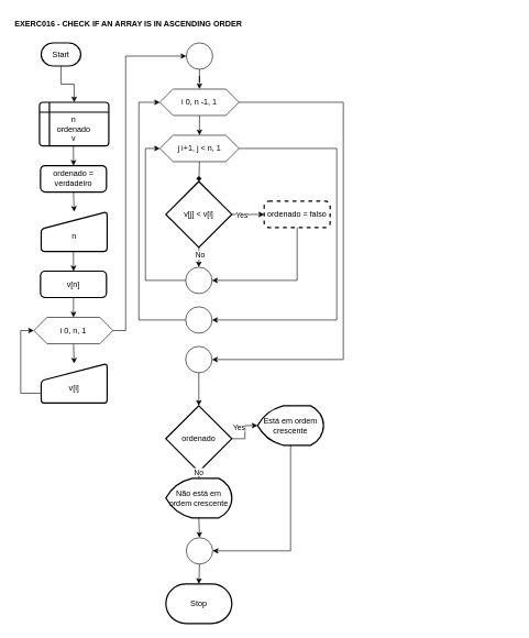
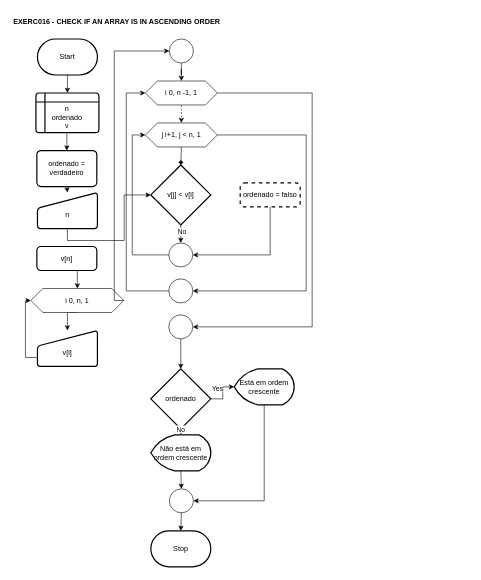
  <mxCell id="0" />
  <mxCell id="1" parent="0" />
  <mxCell id="2" value="EXERC016&lt;span style=&quot;background-color: transparent; color: light-dark(rgb(0, 0, 0), rgb(255, 255, 255));&quot;&gt;&amp;nbsp;-&amp;nbsp;&lt;/span&gt;CHECK IF AN ARRAY IS IN ASCENDING ORDER" style="text;html=1;align=left;verticalAlign=middle;whiteSpace=wrap;rounded=0;fontStyle=1" parent="1" vertex="1"><mxGeometry x="20" y="20" width="760" height="30" as="geometry" /></mxCell>
  <mxCell id="3" style="edgeStyle=orthogonalEdgeStyle;rounded=0;orthogonalLoop=1;jettySize=auto;html=1;exitX=0.5;exitY=1;exitDx=0;exitDy=0;exitPerimeter=0;entryX=0.5;entryY=0;entryDx=0;entryDy=0;" parent="1" source="4" target="6" edge="1"><mxGeometry relative="1" as="geometry" /></mxCell>
- <mxCell id="4" value="Start" style="strokeWidth=2;html=1;shape=mxgraph.flowchart.terminator;whiteSpace=wrap;" parent="1" vertex="1"><mxGeometry x="61.94" y="64" width="60" height="35" as="geometry" /></mxCell>
+ <mxCell id="4" value="Start" style="strokeWidth=2;html=1;shape=mxgraph.flowchart.terminator;whiteSpace=wrap;" parent="1" vertex="1"><mxGeometry x="61.94" y="64" width="100" height="60" as="geometry" /></mxCell>
  <mxCell id="5" style="edgeStyle=orthogonalEdgeStyle;rounded=0;orthogonalLoop=1;jettySize=auto;html=1;exitX=0.5;exitY=1;exitDx=0;exitDy=0;entryX=0.5;entryY=0;entryDx=0;entryDy=0;" parent="1" source="6" target="7" edge="1"><mxGeometry relative="1" as="geometry" /></mxCell>
  <mxCell id="6" value="&lt;div&gt;&lt;br&gt;&lt;/div&gt;n&lt;div&gt;ordenado&lt;/div&gt;&lt;div&gt;v&lt;/div&gt;" style="shape=internalStorage;whiteSpace=wrap;html=1;dx=15;dy=15;rounded=1;arcSize=8;strokeWidth=2;" parent="1" vertex="1"><mxGeometry x="59.44" y="154" width="105" height="66" as="geometry" /></mxCell>
- <mxCell id="7" value="ordenado = verdadeiro" style="rounded=1;whiteSpace=wrap;html=1;absoluteArcSize=1;arcSize=14;strokeWidth=2;" parent="1" vertex="1"><mxGeometry x="60.94" y="250" width="100" height="40" as="geometry" /></mxCell>
+ <mxCell id="7" value="ordenado = verdadeiro" style="rounded=1;whiteSpace=wrap;html=1;absoluteArcSize=1;arcSize=14;strokeWidth=2;" parent="1" vertex="1"><mxGeometry x="60.94" y="250" width="100" height="60" as="geometry" /></mxCell>
  <mxCell id="8" value="" style="edgeStyle=orthogonalEdgeStyle;rounded=0;orthogonalLoop=1;jettySize=auto;html=1;exitX=0.5;exitY=1;exitDx=0;exitDy=0;entryX=0.5;entryY=0;entryDx=0;entryDy=0;" edge="1" parent="1" source="7" target="9"><mxGeometry relative="1" as="geometry"><mxPoint x="112" y="280" as="sourcePoint" /><mxPoint x="112" y="780" as="targetPoint" /></mxGeometry></mxCell>
  <mxCell id="9" value="&lt;br&gt;&lt;div&gt;n&lt;/div&gt;" style="html=1;strokeWidth=2;shape=manualInput;whiteSpace=wrap;rounded=1;size=26;arcSize=11;" vertex="1" parent="1"><mxGeometry x="61.94" y="320" width="100" height="60" as="geometry" /></mxCell>
- <mxCell id="10" value="" style="edgeStyle=orthogonalEdgeStyle;rounded=0;orthogonalLoop=1;jettySize=auto;html=1;exitX=0.5;exitY=1;exitDx=0;exitDy=0;entryX=0.5;entryY=0;entryDx=0;entryDy=0;" edge="1" parent="1" source="9" target="11"><mxGeometry relative="1" as="geometry"><mxPoint x="112" y="380" as="sourcePoint" /><mxPoint x="112" y="780" as="targetPoint" /></mxGeometry></mxCell>
+ <mxCell id="10" value="" style="edgeStyle=orthogonalEdgeStyle;rounded=0;orthogonalLoop=1;jettySize=auto;html=1;exitX=0.5;exitY=1;exitDx=0;exitDy=0;" edge="1" parent="1" source="9" target="26"><mxGeometry relative="1" as="geometry"><mxPoint x="112" y="380" as="sourcePoint" /><mxPoint x="112" y="780" as="targetPoint" /></mxGeometry></mxCell>
  <mxCell id="11" value="v[n]" style="rounded=1;whiteSpace=wrap;html=1;absoluteArcSize=1;arcSize=14;strokeWidth=2;" vertex="1" parent="1"><mxGeometry x="60.94" y="410" width="100" height="40" as="geometry" /></mxCell>
  <mxCell id="12" value="" style="edgeStyle=orthogonalEdgeStyle;rounded=0;orthogonalLoop=1;jettySize=auto;html=1;exitX=0.5;exitY=1;exitDx=0;exitDy=0;entryX=0.5;entryY=0;entryDx=0;entryDy=0;" edge="1" parent="1" source="11" target="14"><mxGeometry relative="1" as="geometry"><mxPoint x="111" y="450" as="sourcePoint" /><mxPoint x="112" y="780" as="targetPoint" /></mxGeometry></mxCell>
  <mxCell id="13" style="edgeStyle=orthogonalEdgeStyle;rounded=0;orthogonalLoop=1;jettySize=auto;html=1;exitX=0.5;exitY=1;exitDx=0;exitDy=0;entryX=0.5;entryY=0;entryDx=0;entryDy=0;" edge="1" parent="1" source="14" target="16"><mxGeometry relative="1" as="geometry" /></mxCell>
- <mxCell id="14" value="i 0, n, 1" style="shape=hexagon;perimeter=hexagonPerimeter2;whiteSpace=wrap;html=1;fixedSize=1;" vertex="1" parent="1"><mxGeometry x="50.94" y="480" width="120" height="40" as="geometry" /></mxCell>
+ <mxCell id="14" value="i 0, n, 1" style="shape=hexagon;perimeter=hexagonPerimeter2;whiteSpace=wrap;html=1;fixedSize=1;" vertex="1" parent="1"><mxGeometry x="50.94" y="480" width="155" height="40" as="geometry" /></mxCell>
  <mxCell id="15" style="edgeStyle=orthogonalEdgeStyle;rounded=0;orthogonalLoop=1;jettySize=auto;html=1;exitX=0;exitY=0.75;exitDx=0;exitDy=0;entryX=0;entryY=0.5;entryDx=0;entryDy=0;" edge="1" parent="1" source="16" target="14"><mxGeometry relative="1" as="geometry" /></mxCell>
  <mxCell id="16" value="&lt;div&gt;&lt;br&gt;&lt;/div&gt;v[i]" style="html=1;strokeWidth=2;shape=manualInput;whiteSpace=wrap;rounded=1;size=26;arcSize=11;" vertex="1" parent="1"><mxGeometry x="61.94" y="550" width="100" height="60" as="geometry" /></mxCell>
  <mxCell id="17" style="edgeStyle=orthogonalEdgeStyle;rounded=0;orthogonalLoop=1;jettySize=auto;html=1;exitX=0.5;exitY=1;exitDx=0;exitDy=0;exitPerimeter=0;" edge="1" parent="1" source="18" target="20"><mxGeometry relative="1" as="geometry" /></mxCell>
  <mxCell id="18" value="" style="verticalLabelPosition=bottom;verticalAlign=top;html=1;shape=mxgraph.flowchart.on-page_reference;" vertex="1" parent="1"><mxGeometry x="281.94" y="64" width="40" height="40" as="geometry" /></mxCell>
- <mxCell id="19" style="edgeStyle=orthogonalEdgeStyle;rounded=0;orthogonalLoop=1;jettySize=auto;html=1;exitX=0.5;exitY=1;exitDx=0;exitDy=0;entryX=0.5;entryY=0;entryDx=0;entryDy=0;" edge="1" parent="1" source="20" target="21"><mxGeometry relative="1" as="geometry" /></mxCell>
+ <mxCell id="19" style="edgeStyle=orthogonalEdgeStyle;rounded=0;orthogonalLoop=1;jettySize=auto;html=1;exitX=0.5;exitY=1;exitDx=0;exitDy=0;entryX=0.5;entryY=0;entryDx=0;entryDy=0;dashed=1;" edge="1" parent="1" source="20" target="21"><mxGeometry relative="1" as="geometry" /></mxCell>
  <mxCell id="20" value="i 0, n -1, 1" style="shape=hexagon;perimeter=hexagonPerimeter2;whiteSpace=wrap;html=1;fixedSize=1;" vertex="1" parent="1"><mxGeometry x="241.94" y="134" width="120" height="40" as="geometry" /></mxCell>
  <mxCell id="21" value="j i+1, j &amp;lt; n, 1" style="shape=hexagon;perimeter=hexagonPerimeter2;whiteSpace=wrap;html=1;fixedSize=1;" vertex="1" parent="1"><mxGeometry x="241.94" y="204" width="120" height="40" as="geometry" /></mxCell>
- <mxCell id="22" style="edgeStyle=orthogonalEdgeStyle;rounded=0;orthogonalLoop=1;jettySize=auto;html=1;exitX=1;exitY=0.5;exitDx=0;exitDy=0;exitPerimeter=0;entryX=0;entryY=0.5;entryDx=0;entryDy=0;" edge="1" parent="1" source="26" target="27"><mxGeometry relative="1" as="geometry" /></mxCell>
- <mxCell id="23" value="Yes" style="edgeLabel;html=1;align=center;verticalAlign=middle;resizable=0;points=[];" vertex="1" connectable="0" parent="22"><mxGeometry x="-0.51" y="-2" relative="1" as="geometry"><mxPoint x="2" y="-2" as="offset" /></mxGeometry></mxCell>
  <mxCell id="24" style="edgeStyle=orthogonalEdgeStyle;rounded=0;orthogonalLoop=1;jettySize=auto;html=1;exitX=0.5;exitY=1;exitDx=0;exitDy=0;exitPerimeter=0;" edge="1" parent="1" source="26" target="29"><mxGeometry relative="1" as="geometry" /></mxCell>
  <mxCell id="25" value="No" style="edgeLabel;html=1;align=center;verticalAlign=middle;resizable=0;points=[];" vertex="1" connectable="0" parent="24"><mxGeometry x="-0.402" y="1" relative="1" as="geometry"><mxPoint y="2" as="offset" /></mxGeometry></mxCell>
  <mxCell id="26" value="v[j] &amp;lt; v[i]" style="strokeWidth=2;html=1;shape=mxgraph.flowchart.decision;whiteSpace=wrap;" vertex="1" parent="1"><mxGeometry x="251" y="274" width="100" height="100" as="geometry" /></mxCell>
  <mxCell id="27" value="ordenado = falso" style="rounded=1;whiteSpace=wrap;html=1;absoluteArcSize=1;arcSize=14;strokeWidth=2;dashed=1;" vertex="1" parent="1"><mxGeometry x="400" y="304" width="100" height="40" as="geometry" /></mxCell>
  <mxCell id="28" style="edgeStyle=orthogonalEdgeStyle;rounded=0;orthogonalLoop=1;jettySize=auto;html=1;exitX=0;exitY=0.5;exitDx=0;exitDy=0;exitPerimeter=0;entryX=0;entryY=0.5;entryDx=0;entryDy=0;" edge="1" parent="1" source="29" target="21"><mxGeometry relative="1" as="geometry"><Array as="points"><mxPoint x="220" y="424" /><mxPoint x="220" y="224" /></Array></mxGeometry></mxCell>
  <mxCell id="29" value="" style="verticalLabelPosition=bottom;verticalAlign=top;html=1;shape=mxgraph.flowchart.on-page_reference;" vertex="1" parent="1"><mxGeometry x="280.94" y="404" width="40" height="40" as="geometry" /></mxCell>
  <mxCell id="30" style="edgeStyle=orthogonalEdgeStyle;rounded=0;orthogonalLoop=1;jettySize=auto;html=1;exitX=0.5;exitY=1;exitDx=0;exitDy=0;entryX=1;entryY=0.5;entryDx=0;entryDy=0;entryPerimeter=0;" edge="1" parent="1" source="27" target="29"><mxGeometry relative="1" as="geometry" /></mxCell>
  <mxCell id="31" style="edgeStyle=orthogonalEdgeStyle;rounded=0;orthogonalLoop=1;jettySize=auto;html=1;exitX=0.5;exitY=1;exitDx=0;exitDy=0;entryX=0.5;entryY=0;entryDx=0;entryDy=0;entryPerimeter=0;endArrow=diamond;" edge="1" parent="1" source="21" target="26"><mxGeometry relative="1" as="geometry" /></mxCell>
  <mxCell id="32" style="edgeStyle=orthogonalEdgeStyle;rounded=0;orthogonalLoop=1;jettySize=auto;html=1;exitX=0;exitY=0.5;exitDx=0;exitDy=0;exitPerimeter=0;entryX=0;entryY=0.5;entryDx=0;entryDy=0;" edge="1" parent="1" source="33" target="20"><mxGeometry relative="1" as="geometry"><Array as="points"><mxPoint x="210" y="484" /><mxPoint x="210" y="154" /></Array></mxGeometry></mxCell>
  <mxCell id="33" value="" style="verticalLabelPosition=bottom;verticalAlign=top;html=1;shape=mxgraph.flowchart.on-page_reference;" vertex="1" parent="1"><mxGeometry x="280.94" y="464" width="40" height="40" as="geometry" /></mxCell>
  <mxCell id="34" style="edgeStyle=orthogonalEdgeStyle;rounded=0;orthogonalLoop=1;jettySize=auto;html=1;exitX=1;exitY=0.5;exitDx=0;exitDy=0;entryX=1;entryY=0.5;entryDx=0;entryDy=0;entryPerimeter=0;" edge="1" parent="1" source="21" target="33"><mxGeometry relative="1" as="geometry"><Array as="points"><mxPoint x="510" y="224" /><mxPoint x="510" y="484" /></Array></mxGeometry></mxCell>
  <mxCell id="35" value="" style="verticalLabelPosition=bottom;verticalAlign=top;html=1;shape=mxgraph.flowchart.on-page_reference;" vertex="1" parent="1"><mxGeometry x="280.94" y="524" width="40" height="40" as="geometry" /></mxCell>
  <mxCell id="36" style="edgeStyle=orthogonalEdgeStyle;rounded=0;orthogonalLoop=1;jettySize=auto;html=1;exitX=1;exitY=0.5;exitDx=0;exitDy=0;entryX=1;entryY=0.5;entryDx=0;entryDy=0;entryPerimeter=0;" edge="1" parent="1" source="20" target="35"><mxGeometry relative="1" as="geometry"><Array as="points"><mxPoint x="520" y="154" /><mxPoint x="520" y="544" /></Array></mxGeometry></mxCell>
  <mxCell id="37" style="edgeStyle=orthogonalEdgeStyle;rounded=0;orthogonalLoop=1;jettySize=auto;html=1;exitX=1;exitY=0.5;exitDx=0;exitDy=0;exitPerimeter=0;" edge="1" parent="1" source="39" target="40"><mxGeometry relative="1" as="geometry" /></mxCell>
  <mxCell id="38" value="Yes" style="edgeLabel;html=1;align=center;verticalAlign=middle;resizable=0;points=[];" vertex="1" connectable="0" parent="37"><mxGeometry x="0.198" y="-1" relative="1" as="geometry"><mxPoint x="-10" y="-2" as="offset" /></mxGeometry></mxCell>
  <mxCell id="39" value="ordenado" style="strokeWidth=2;html=1;shape=mxgraph.flowchart.decision;whiteSpace=wrap;" vertex="1" parent="1"><mxGeometry x="250.94" y="614" width="100" height="100" as="geometry" /></mxCell>
  <mxCell id="40" value="Está em ordem crescente" style="strokeWidth=2;html=1;shape=mxgraph.flowchart.display;whiteSpace=wrap;" vertex="1" parent="1"><mxGeometry x="390" y="614" width="100" height="60" as="geometry" /></mxCell>
  <mxCell id="41" value="Não está em ordem crescente" style="strokeWidth=2;html=1;shape=mxgraph.flowchart.display;whiteSpace=wrap;" vertex="1" parent="1"><mxGeometry x="251" y="724" width="100" height="60" as="geometry" /></mxCell>
  <mxCell id="42" style="edgeStyle=orthogonalEdgeStyle;rounded=0;orthogonalLoop=1;jettySize=auto;html=1;exitX=0.5;exitY=1;exitDx=0;exitDy=0;exitPerimeter=0;entryX=0.5;entryY=0;entryDx=0;entryDy=0;entryPerimeter=0;" edge="1" parent="1" source="39" target="41"><mxGeometry relative="1" as="geometry" /></mxCell>
  <mxCell id="43" value="No" style="edgeLabel;html=1;align=center;verticalAlign=middle;resizable=0;points=[];" vertex="1" connectable="0" parent="42"><mxGeometry x="-0.04" relative="1" as="geometry"><mxPoint y="-4" as="offset" /></mxGeometry></mxCell>
  <mxCell id="44" style="edgeStyle=orthogonalEdgeStyle;rounded=0;orthogonalLoop=1;jettySize=auto;html=1;exitX=0.5;exitY=1;exitDx=0;exitDy=0;exitPerimeter=0;entryX=0.5;entryY=0;entryDx=0;entryDy=0;entryPerimeter=0;" edge="1" parent="1" source="35" target="39"><mxGeometry relative="1" as="geometry" /></mxCell>
  <mxCell id="45" value="" style="verticalLabelPosition=bottom;verticalAlign=top;html=1;shape=mxgraph.flowchart.on-page_reference;" vertex="1" parent="1"><mxGeometry x="281.94" y="814" width="40" height="40" as="geometry" /></mxCell>
  <mxCell id="46" style="edgeStyle=orthogonalEdgeStyle;rounded=0;orthogonalLoop=1;jettySize=auto;html=1;exitX=0.5;exitY=1;exitDx=0;exitDy=0;exitPerimeter=0;entryX=0.5;entryY=0;entryDx=0;entryDy=0;entryPerimeter=0;" edge="1" parent="1" source="41" target="45"><mxGeometry relative="1" as="geometry" /></mxCell>
  <mxCell id="47" style="edgeStyle=orthogonalEdgeStyle;rounded=0;orthogonalLoop=1;jettySize=auto;html=1;exitX=0.5;exitY=1;exitDx=0;exitDy=0;exitPerimeter=0;entryX=1;entryY=0.5;entryDx=0;entryDy=0;entryPerimeter=0;" edge="1" parent="1" source="40" target="45"><mxGeometry relative="1" as="geometry" /></mxCell>
  <mxCell id="48" value="Stop" style="strokeWidth=2;html=1;shape=mxgraph.flowchart.terminator;whiteSpace=wrap;" vertex="1" parent="1"><mxGeometry x="251" y="884" width="100" height="60" as="geometry" /></mxCell>
  <mxCell id="49" style="edgeStyle=orthogonalEdgeStyle;rounded=0;orthogonalLoop=1;jettySize=auto;html=1;exitX=0.5;exitY=1;exitDx=0;exitDy=0;exitPerimeter=0;entryX=0.5;entryY=0;entryDx=0;entryDy=0;entryPerimeter=0;" edge="1" parent="1" source="45" target="48"><mxGeometry relative="1" as="geometry" /></mxCell>
  <mxCell id="50" style="edgeStyle=orthogonalEdgeStyle;rounded=0;orthogonalLoop=1;jettySize=auto;html=1;exitX=1;exitY=0.5;exitDx=0;exitDy=0;entryX=0;entryY=0.5;entryDx=0;entryDy=0;entryPerimeter=0;" edge="1" parent="1" source="14" target="18"><mxGeometry relative="1" as="geometry"><Array as="points"><mxPoint x="190" y="500" /><mxPoint x="190" y="84" /></Array></mxGeometry></mxCell>
